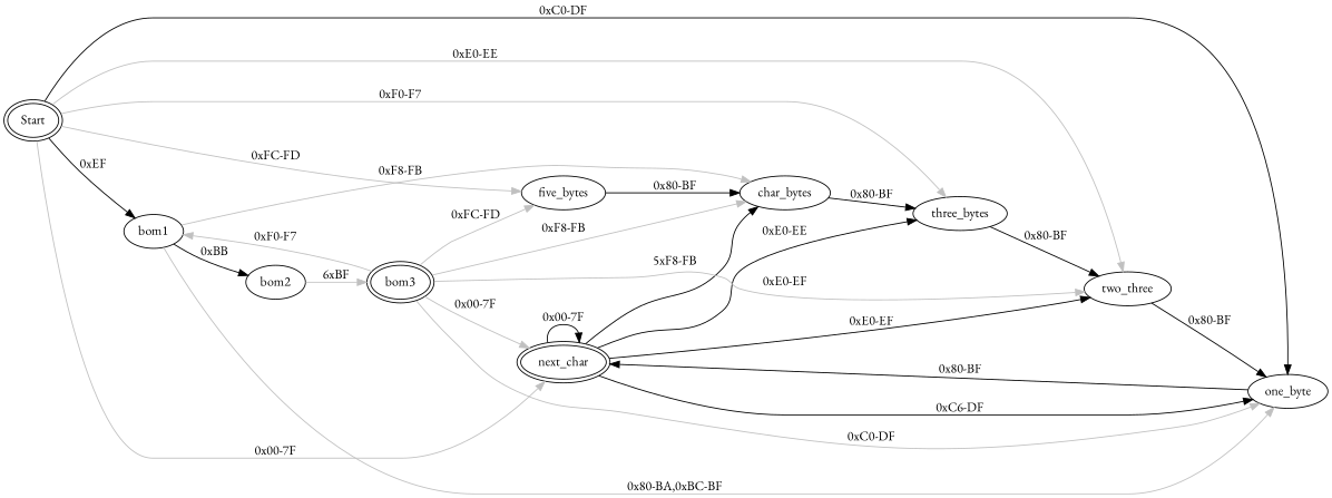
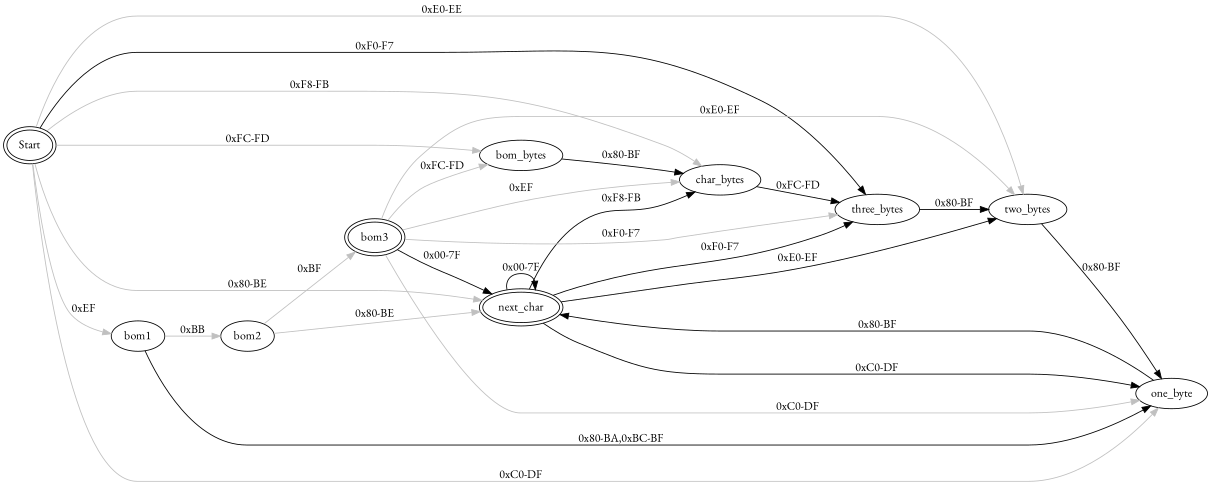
  digraph {
    fontname="EB Garamond"
    rankdir=LR
    splines=true
    node [fontname="EB Garamond"]
    edge [color=gray fontname="EB Garamond"]
    next_char [peripheries=2]
    one_byte
-   two_bytes [label=two_three]
+   two_bytes
    three_bytes
    n5 [label=char_bytes]
-   five_bytes
+   five_bytes [label=bom_bytes]
    Start [peripheries=2]
    bom1
    bom2
    bom3 [peripheries=2]
    subgraph sub_1 {
      next_char
      one_byte
      two_bytes
      three_bytes
      n5
      five_bytes
    }
    next_char -> next_char [color=black label="0x00-7F"]
-   next_char -> one_byte [color=black label="0xC6-DF"]
+   next_char -> one_byte [color=black label="0xC0-DF"]
    next_char -> two_bytes [color=black label="0xE0-EF"]
-   next_char -> three_bytes [color=black label="0xE0-EE"]
-   next_char -> n5 [color=black label="5xF8-FB"]
+   next_char -> three_bytes [color=black label="0xF0-F7"]
+   next_char -> n5 [color=black label="0xF8-FB"]
    one_byte -> next_char [color=black label="0x80-BF"]
    two_bytes -> one_byte [color=black label="0x80-BF"]
    three_bytes -> two_bytes [color=black label="0x80-BF"]
-   n5 -> three_bytes [color=black label="0x80-BF"]
+   n5 -> three_bytes [color=black label="0xFC-FD"]
    five_bytes -> n5 [color=black label="0x80-BF"]
-   Start -> next_char [label="0x00-7F"]
-   Start -> one_byte [color=black label="0xC0-DF"]
+   Start -> next_char [label="0x80-BE"]
+   Start -> one_byte [label="0xC0-DF"]
    Start -> two_bytes [label="0xE0-EE"]
-   Start -> three_bytes [label="0xF0-F7"]
-   bom1 -> n5 [label="0xF8-FB"]
+   Start -> three_bytes [color=black label="0xF0-F7"]
+   Start -> n5 [label="0xF8-FB"]
    Start -> five_bytes [label="0xFC-FD"]
-   Start -> bom1 [color=black label="0xEF"]
-   bom1 -> one_byte [label="0x80-BA,0xBC-BF"]
-   bom1 -> bom2 [color=black label="0xBB"]
-   bom2 -> bom3 [label="6xBF"]
-   bom3 -> next_char [label="0x00-7F"]
+   Start -> bom1 [label="0xEF"]
+   bom1 -> one_byte [color=black label="0x80-BA,0xBC-BF"]
+   bom1 -> bom2 [label="0xBB"]
+   bom2 -> next_char [label="0x80-BE"]
+   bom2 -> bom3 [label="0xBF"]
+   bom3 -> next_char [color=black label="0x00-7F"]
    bom3 -> one_byte [label="0xC0-DF"]
    bom3 -> two_bytes [label="0xE0-EF"]
-   bom3 -> bom1 [label="0xF0-F7"]
-   bom3 -> n5 [label="0xF8-FB"]
+   bom3 -> three_bytes [label="0xF0-F7"]
+   bom3 -> n5 [label="0xEF"]
    bom3 -> five_bytes [label="0xFC-FD"]
  }
